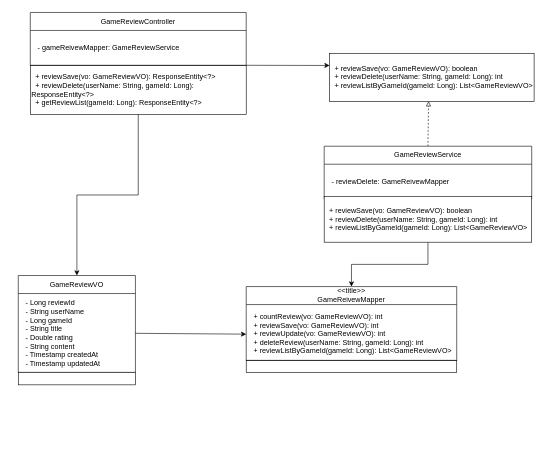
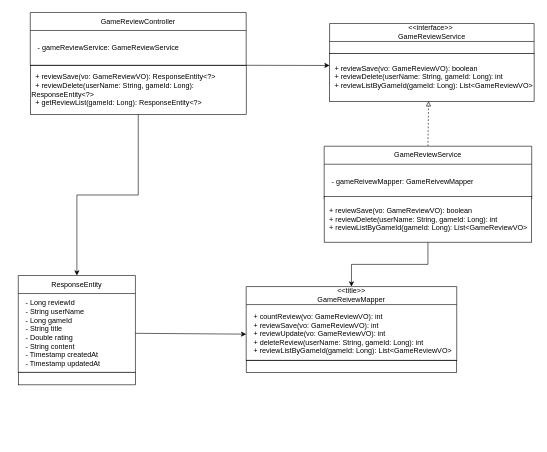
  <mxCell id="0" />
  <mxCell id="1" parent="0" />
  <mxCell id="2" value="" style="endArrow=classic;html=1;rounded=0;exitX=1;exitY=0;exitDx=0;exitDy=0;entryX=0;entryY=0.25;entryDx=0;entryDy=0;" edge="1" parent="1" source="15" target="7"><mxGeometry width="50" height="50" relative="1" as="geometry"><mxPoint x="209" y="263" as="sourcePoint" /><mxPoint x="729" y="363" as="targetPoint" /></mxGeometry></mxCell>
  <mxCell id="3" value="" style="endArrow=block;html=1;rounded=0;entryX=0.484;entryY=0.995;entryDx=0;entryDy=0;exitX=0.5;exitY=0;exitDx=0;exitDy=0;dashed=1;endFill=0;entryPerimeter=0;" edge="1" parent="1" source="20" target="7"><mxGeometry width="50" height="50" relative="1" as="geometry"><mxPoint x="299" y="273" as="sourcePoint" /><mxPoint x="584" y="393" as="targetPoint" /></mxGeometry></mxCell>
  <mxCell id="4" style="edgeStyle=orthogonalEdgeStyle;rounded=0;orthogonalLoop=1;jettySize=auto;html=1;entryX=0.5;entryY=0;entryDx=0;entryDy=0;" edge="1" parent="1" source="21" target="25"><mxGeometry relative="1" as="geometry" /></mxCell>
  <mxCell id="5" value="" style="group" vertex="1" connectable="0" parent="1"><mxGeometry x="549" y="38.37" width="341" height="164.63" as="geometry" /></mxCell>
+ <mxCell id="6" value="&amp;lt;&amp;lt;interface&amp;gt;&amp;gt;&amp;nbsp;&lt;div&gt;GameReviewService&lt;/div&gt;" style="swimlane;fontStyle=0;childLayout=stackLayout;horizontal=1;startSize=30;horizontalStack=0;resizeParent=1;resizeParentMax=0;resizeLast=0;collapsible=1;marginBottom=0;whiteSpace=wrap;html=1;container=0;" vertex="1" parent="5"><mxGeometry width="341.0" height="50" as="geometry"><mxRectangle x="100" y="80" width="140" height="30" as="alternateBounds" /></mxGeometry></mxCell>
  <mxCell id="7" value="&lt;div&gt;&amp;nbsp; + reviewSave(vo: GameReviewVO): boolean&lt;/div&gt;&lt;div&gt;&amp;nbsp; + reviewDelete(userName: String, gameId: Long): int&lt;/div&gt;&lt;div&gt;&amp;nbsp; + reviewListByGameId(gameId: Long): List&amp;lt;GameReviewVO&amp;gt;&lt;/div&gt;" style="rounded=0;whiteSpace=wrap;html=1;align=left;container=0;" vertex="1" parent="5"><mxGeometry y="50" width="341.0" height="80" as="geometry" /></mxCell>
  <mxCell id="8" value="" style="endArrow=classic;html=1;rounded=0;exitX=1;exitY=0.5;exitDx=0;exitDy=0;entryX=0;entryY=0.5;entryDx=0;entryDy=0;" edge="1" parent="1" source="12" target="26"><mxGeometry width="50" height="50" relative="1" as="geometry"><mxPoint x="-151" y="809" as="sourcePoint" /><mxPoint x="429" y="543" as="targetPoint" /></mxGeometry></mxCell>
  <mxCell id="9" value="" style="group" vertex="1" connectable="0" parent="1"><mxGeometry x="20" y="460" width="250" height="271" as="geometry" /></mxCell>
  <mxCell id="10" value="" style="group" vertex="1" connectable="0" parent="9"><mxGeometry width="250" height="250.154" as="geometry" /></mxCell>
- <mxCell id="11" value="GameReviewVO" style="swimlane;fontStyle=0;childLayout=stackLayout;horizontal=1;startSize=30;horizontalStack=0;resizeParent=1;resizeParentMax=0;resizeLast=0;collapsible=1;marginBottom=0;whiteSpace=wrap;html=1;container=0;" vertex="1" parent="10"><mxGeometry x="10" y="-1.42" width="195.31" height="161.42" as="geometry"><mxRectangle x="100" y="80" width="140" height="30" as="alternateBounds" /></mxGeometry></mxCell>
+ <mxCell id="11" value="ResponseEntity" style="swimlane;fontStyle=0;childLayout=stackLayout;horizontal=1;startSize=30;horizontalStack=0;resizeParent=1;resizeParentMax=0;resizeLast=0;collapsible=1;marginBottom=0;whiteSpace=wrap;html=1;container=0;" vertex="1" parent="10"><mxGeometry x="10" y="-1.42" width="195.31" height="161.42" as="geometry"><mxRectangle x="100" y="80" width="140" height="30" as="alternateBounds" /></mxGeometry></mxCell>
  <mxCell id="12" value="&lt;div&gt;&amp;nbsp; - Long reviewId&lt;/div&gt;&lt;div&gt;&amp;nbsp; - String userName&lt;/div&gt;&lt;div&gt;&amp;nbsp; - Long gameId&lt;/div&gt;&lt;div&gt;&amp;nbsp; - String title&lt;/div&gt;&lt;div&gt;&amp;nbsp; - Double rating&lt;/div&gt;&lt;div&gt;&amp;nbsp; - String content&lt;/div&gt;&lt;div&gt;&amp;nbsp; - Timestamp createdAt&lt;/div&gt;&lt;div&gt;&amp;nbsp; - Timestamp updatedAt&lt;/div&gt;" style="text;strokeColor=none;fillColor=none;align=left;verticalAlign=middle;spacingLeft=4;spacingRight=4;overflow=hidden;points=[[0,0.5],[1,0.5]];portConstraint=eastwest;rotatable=0;whiteSpace=wrap;html=1;container=0;" vertex="1" parent="10"><mxGeometry x="10" y="29.85" width="195.31" height="130.15" as="geometry" /></mxCell>
  <mxCell id="13" value="" style="rounded=0;whiteSpace=wrap;html=1;align=left;container=0;" vertex="1" parent="10"><mxGeometry x="10" y="159.996" width="195.31" height="20.846" as="geometry" /></mxCell>
  <mxCell id="14" value="" style="group" vertex="1" connectable="0" parent="1"><mxGeometry x="50" y="20" width="360" height="170" as="geometry" /></mxCell>
  <mxCell id="15" value="&lt;div&gt;&amp;nbsp; + reviewSave(vo: GameReviewVO): ResponseEntity&amp;lt;?&amp;gt;&lt;/div&gt;&lt;div&gt;&amp;nbsp; + reviewDelete(userName: String, gameId: Long): ResponseEntity&amp;lt;?&amp;gt;&lt;/div&gt;&lt;div&gt;&amp;nbsp; + getReviewList(gameId: Long): ResponseEntity&amp;lt;?&amp;gt;&lt;/div&gt;" style="rounded=0;whiteSpace=wrap;html=1;align=left;container=0;" vertex="1" parent="14"><mxGeometry y="88.06" width="360" height="81.94" as="geometry" /></mxCell>
  <mxCell id="16" value="GameReviewController" style="swimlane;fontStyle=0;childLayout=stackLayout;horizontal=1;startSize=30;horizontalStack=0;resizeParent=1;resizeParentMax=0;resizeLast=0;collapsible=1;marginBottom=0;whiteSpace=wrap;html=1;container=0;" vertex="1" parent="14"><mxGeometry width="360" height="88.06" as="geometry"><mxRectangle x="100" y="80" width="140" height="30" as="alternateBounds" /></mxGeometry></mxCell>
- <mxCell id="17" value="&amp;nbsp; - gameReivewMapper: GameReviewService" style="text;strokeColor=none;fillColor=none;align=left;verticalAlign=middle;spacingLeft=4;spacingRight=4;overflow=hidden;points=[[0,0.5],[1,0.5]];portConstraint=eastwest;rotatable=0;whiteSpace=wrap;html=1;container=0;" vertex="1" parent="14"><mxGeometry y="30" width="360" height="58.06" as="geometry" /></mxCell>
+ <mxCell id="17" value="&amp;nbsp; - gameReviewService: GameReviewService" style="text;strokeColor=none;fillColor=none;align=left;verticalAlign=middle;spacingLeft=4;spacingRight=4;overflow=hidden;points=[[0,0.5],[1,0.5]];portConstraint=eastwest;rotatable=0;whiteSpace=wrap;html=1;container=0;" vertex="1" parent="14"><mxGeometry y="30" width="360" height="58.06" as="geometry" /></mxCell>
  <mxCell id="18" style="rounded=0;orthogonalLoop=1;jettySize=auto;html=1;edgeStyle=orthogonalEdgeStyle;" edge="1" parent="1" source="15" target="11"><mxGeometry relative="1" as="geometry" /></mxCell>
  <mxCell id="19" value="" style="group" vertex="1" connectable="0" parent="1"><mxGeometry x="540" y="243" width="346" height="160" as="geometry" /></mxCell>
  <mxCell id="20" value="GameReviewService" style="swimlane;fontStyle=0;childLayout=stackLayout;horizontal=1;startSize=30;horizontalStack=0;resizeParent=1;resizeParentMax=0;resizeLast=0;collapsible=1;marginBottom=0;whiteSpace=wrap;html=1;container=0;" vertex="1" parent="19"><mxGeometry width="346.0" height="88.065" as="geometry"><mxRectangle x="100" y="80" width="140" height="30" as="alternateBounds" /></mxGeometry></mxCell>
  <mxCell id="21" value="&lt;div&gt;&amp;nbsp; + reviewSave(vo: GameReviewVO): boolean&lt;/div&gt;&lt;div&gt;&amp;nbsp; + reviewDelete(userName: String, gameId: Long): int&lt;/div&gt;&lt;div&gt;&amp;nbsp; + reviewListByGameId(gameId: Long): List&amp;lt;GameReviewVO&amp;gt;&lt;/div&gt;" style="rounded=0;whiteSpace=wrap;html=1;align=left;container=0;" vertex="1" parent="19"><mxGeometry y="83.87" width="346.0" height="76.13" as="geometry" /></mxCell>
- <mxCell id="22" value="&amp;nbsp; - reviewDelete: GameReivewMapper" style="text;strokeColor=none;fillColor=none;align=left;verticalAlign=middle;spacingLeft=4;spacingRight=4;overflow=hidden;points=[[0,0.5],[1,0.5]];portConstraint=eastwest;rotatable=0;whiteSpace=wrap;html=1;container=0;" vertex="1" parent="19"><mxGeometry y="30" width="346.0" height="58.065" as="geometry" /></mxCell>
+ <mxCell id="22" value="&amp;nbsp; - gameReivewMapper: GameReivewMapper" style="text;strokeColor=none;fillColor=none;align=left;verticalAlign=middle;spacingLeft=4;spacingRight=4;overflow=hidden;points=[[0,0.5],[1,0.5]];portConstraint=eastwest;rotatable=0;whiteSpace=wrap;html=1;container=0;" vertex="1" parent="19"><mxGeometry y="30" width="346.0" height="58.065" as="geometry" /></mxCell>
  <mxCell id="23" value="" style="group" vertex="1" connectable="0" parent="1"><mxGeometry x="410" y="477" width="351" height="143" as="geometry" /></mxCell>
  <mxCell id="24" value="" style="rounded=0;whiteSpace=wrap;html=1;align=left;container=0;" vertex="1" parent="23"><mxGeometry y="123" width="351.0" height="20" as="geometry" /></mxCell>
  <mxCell id="25" value="&lt;div&gt;&amp;lt;&amp;lt;title&amp;gt;&amp;gt;&lt;/div&gt;GameReivewMapper" style="swimlane;fontStyle=0;childLayout=stackLayout;horizontal=1;startSize=30;horizontalStack=0;resizeParent=1;resizeParentMax=0;resizeLast=0;collapsible=1;marginBottom=0;whiteSpace=wrap;html=1;container=0;" vertex="1" parent="23"><mxGeometry width="351" height="123" as="geometry"><mxRectangle x="100" y="80" width="140" height="30" as="alternateBounds" /></mxGeometry></mxCell>
  <mxCell id="26" value="&lt;div&gt;&amp;nbsp; + countReview(vo: GameReviewVO): int&lt;/div&gt;&lt;div&gt;&amp;nbsp; + reviewSave(vo: GameReviewVO): int&lt;/div&gt;&lt;div&gt;&amp;nbsp; + reviewUpdate(vo: GameReviewVO): int&lt;/div&gt;&lt;div&gt;&amp;nbsp; + deleteReview(userName: String, gameId: Long): int&lt;/div&gt;&lt;div&gt;&amp;nbsp; + reviewListByGameId(gameId: Long): List&amp;lt;GameReviewVO&amp;gt;&lt;/div&gt;" style="text;strokeColor=none;fillColor=none;align=left;verticalAlign=middle;spacingLeft=4;spacingRight=4;overflow=hidden;points=[[0,0.5],[1,0.5]];portConstraint=eastwest;rotatable=0;whiteSpace=wrap;html=1;container=0;" vertex="1" parent="23"><mxGeometry y="28.64" width="351" height="101.36" as="geometry" /></mxCell>
